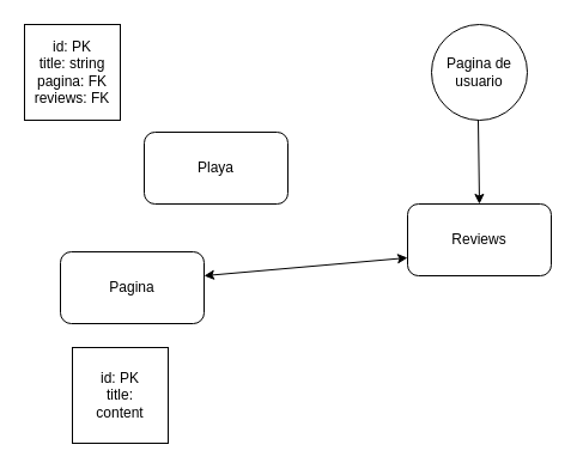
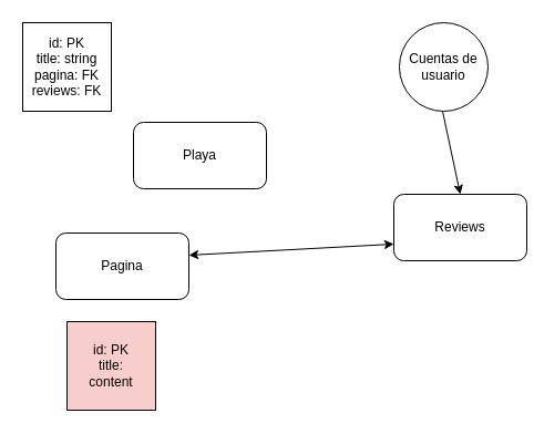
  <mxCell id="0" />
  <mxCell id="1" parent="0" />
  <mxCell id="2" value="Playa" style="rounded=1;whiteSpace=wrap;html=1;" vertex="1" parent="1"><mxGeometry x="120" y="110" width="120" height="60" as="geometry" /></mxCell>
  <mxCell id="3" value="Pagina" style="rounded=1;whiteSpace=wrap;html=1;" vertex="1" parent="1"><mxGeometry x="50" y="210" width="120" height="60" as="geometry" /></mxCell>
- <mxCell id="4" value="Reviews" style="rounded=1;whiteSpace=wrap;html=1;" vertex="1" parent="1"><mxGeometry x="340" y="170" width="120" height="60" as="geometry" /></mxCell>
+ <mxCell id="4" value="Reviews" style="rounded=1;whiteSpace=wrap;html=1;" vertex="1" parent="1"><mxGeometry x="355" y="175" width="120" height="60" as="geometry" /></mxCell>
  <mxCell id="5" value="" style="endArrow=classic;startArrow=classic;html=1;entryX=0;entryY=0.75;entryDx=0;entryDy=0;" edge="1" parent="1" target="4"><mxGeometry width="50" height="50" relative="1" as="geometry"><mxPoint x="170" y="230" as="sourcePoint" /><mxPoint x="220" y="180" as="targetPoint" /></mxGeometry></mxCell>
- <mxCell id="6" value="Pagina de usuario" style="ellipse;whiteSpace=wrap;html=1;aspect=fixed;" vertex="1" parent="1"><mxGeometry x="360" y="20" width="80" height="80" as="geometry" /></mxCell>
+ <mxCell id="6" value="Cuentas de usuario" style="ellipse;whiteSpace=wrap;html=1;aspect=fixed;" vertex="1" parent="1"><mxGeometry x="360" y="20" width="80" height="80" as="geometry" /></mxCell>
  <mxCell id="7" value="" style="endArrow=classic;html=1;entryX=0.5;entryY=0;entryDx=0;entryDy=0;" edge="1" parent="1" target="4"><mxGeometry width="50" height="50" relative="1" as="geometry"><mxPoint x="399" y="100" as="sourcePoint" /><mxPoint x="449" y="50" as="targetPoint" /></mxGeometry></mxCell>
  <mxCell id="8" value="id: PK&lt;div&gt;title: string&lt;/div&gt;&lt;div&gt;pagina: FK&lt;/div&gt;&lt;div&gt;reviews: FK&lt;/div&gt;" style="whiteSpace=wrap;html=1;aspect=fixed;" vertex="1" parent="1"><mxGeometry x="20" y="20" width="80" height="80" as="geometry" /></mxCell>
- <mxCell id="9" value="id: PK&lt;div&gt;title:&lt;/div&gt;&lt;div&gt;content&lt;/div&gt;" style="whiteSpace=wrap;html=1;aspect=fixed;" vertex="1" parent="1"><mxGeometry x="60" y="290" width="80" height="80" as="geometry" /></mxCell>
+ <mxCell id="9" value="id: PK&lt;div&gt;title:&lt;/div&gt;&lt;div&gt;content&lt;/div&gt;" style="whiteSpace=wrap;html=1;aspect=fixed;fillColor=#f8cecc;" vertex="1" parent="1"><mxGeometry x="60" y="290" width="80" height="80" as="geometry" /></mxCell>
